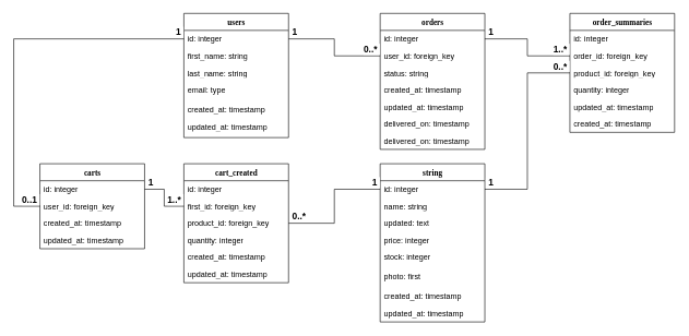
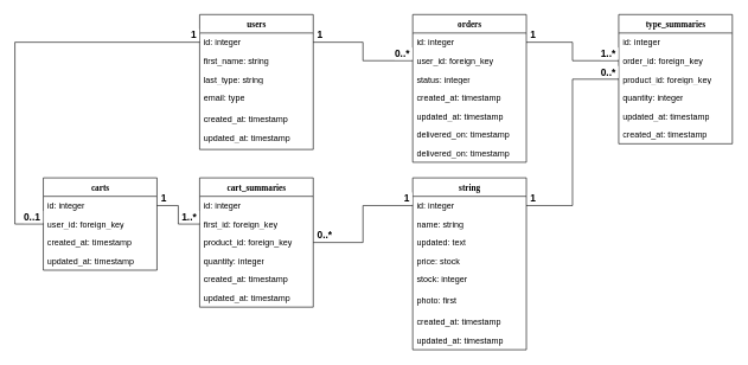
  <mxCell id="0" />
  <mxCell id="1" parent="0" />
  <mxCell id="2" value="string" style="swimlane;html=1;fontStyle=1;align=center;verticalAlign=top;childLayout=stackLayout;horizontal=1;startSize=26;horizontalStack=0;resizeParent=1;resizeLast=0;collapsible=1;marginBottom=0;swimlaneFillColor=#ffffff;rounded=0;shadow=0;comic=0;labelBackgroundColor=none;strokeWidth=1;fillColor=none;fontFamily=Verdana;fontSize=12" vertex="1" parent="1"><mxGeometry x="580" y="250" width="160" height="242" as="geometry" /></mxCell>
  <mxCell id="3" value="id: integer" style="text;html=1;strokeColor=none;fillColor=none;align=left;verticalAlign=top;spacingLeft=4;spacingRight=4;whiteSpace=wrap;overflow=hidden;rotatable=0;points=[[0,0.5],[1,0.5]];portConstraint=eastwest;" vertex="1" parent="2"><mxGeometry y="26" width="160" height="26" as="geometry" /></mxCell>
  <mxCell id="4" value="name: string" style="text;html=1;strokeColor=none;fillColor=none;align=left;verticalAlign=top;spacingLeft=4;spacingRight=4;whiteSpace=wrap;overflow=hidden;rotatable=0;points=[[0,0.5],[1,0.5]];portConstraint=eastwest;" vertex="1" parent="2"><mxGeometry y="52" width="160" height="26" as="geometry" /></mxCell>
  <mxCell id="5" value="updated: text" style="text;html=1;strokeColor=none;fillColor=none;align=left;verticalAlign=top;spacingLeft=4;spacingRight=4;whiteSpace=wrap;overflow=hidden;rotatable=0;points=[[0,0.5],[1,0.5]];portConstraint=eastwest;" vertex="1" parent="2"><mxGeometry y="78" width="160" height="26" as="geometry" /></mxCell>
- <mxCell id="6" value="price: integer" style="text;html=1;strokeColor=none;fillColor=none;align=left;verticalAlign=top;spacingLeft=4;spacingRight=4;whiteSpace=wrap;overflow=hidden;rotatable=0;points=[[0,0.5],[1,0.5]];portConstraint=eastwest;" vertex="1" parent="2"><mxGeometry y="104" width="160" height="26" as="geometry" /></mxCell>
+ <mxCell id="6" value="price: stock" style="text;html=1;strokeColor=none;fillColor=none;align=left;verticalAlign=top;spacingLeft=4;spacingRight=4;whiteSpace=wrap;overflow=hidden;rotatable=0;points=[[0,0.5],[1,0.5]];portConstraint=eastwest;" vertex="1" parent="2"><mxGeometry y="104" width="160" height="26" as="geometry" /></mxCell>
  <mxCell id="7" value="stock: integer" style="text;html=1;strokeColor=none;fillColor=none;align=left;verticalAlign=top;spacingLeft=4;spacingRight=4;whiteSpace=wrap;overflow=hidden;rotatable=0;points=[[0,0.5],[1,0.5]];portConstraint=eastwest;" vertex="1" parent="2"><mxGeometry y="130" width="160" height="30" as="geometry" /></mxCell>
  <mxCell id="8" value="photo: first" style="text;html=1;strokeColor=none;fillColor=none;align=left;verticalAlign=top;spacingLeft=4;spacingRight=4;whiteSpace=wrap;overflow=hidden;rotatable=0;points=[[0,0.5],[1,0.5]];portConstraint=eastwest;" vertex="1" parent="2"><mxGeometry y="160" width="160" height="30" as="geometry" /></mxCell>
  <mxCell id="9" value="created_at: timestamp" style="text;html=1;strokeColor=none;fillColor=none;align=left;verticalAlign=top;spacingLeft=4;spacingRight=4;whiteSpace=wrap;overflow=hidden;rotatable=0;points=[[0,0.5],[1,0.5]];portConstraint=eastwest;" vertex="1" parent="2"><mxGeometry y="190" width="160" height="26" as="geometry" /></mxCell>
  <mxCell id="10" value="updated_at: timestamp" style="text;html=1;strokeColor=none;fillColor=none;align=left;verticalAlign=top;spacingLeft=4;spacingRight=4;whiteSpace=wrap;overflow=hidden;rotatable=0;points=[[0,0.5],[1,0.5]];portConstraint=eastwest;" vertex="1" parent="2"><mxGeometry y="216" width="160" height="26" as="geometry" /></mxCell>
  <mxCell id="11" value="users" style="swimlane;html=1;fontStyle=1;align=center;verticalAlign=top;childLayout=stackLayout;horizontal=1;startSize=26;horizontalStack=0;resizeParent=1;resizeLast=0;collapsible=1;marginBottom=0;swimlaneFillColor=#ffffff;rounded=0;shadow=0;comic=0;labelBackgroundColor=none;strokeWidth=1;fillColor=none;fontFamily=Verdana;fontSize=12" vertex="1" parent="1"><mxGeometry x="280" y="20" width="160" height="190" as="geometry" /></mxCell>
  <mxCell id="12" value="&lt;div&gt;id: integer&lt;br&gt;&lt;/div&gt;&lt;div&gt;&lt;br&gt;&lt;/div&gt;" style="text;html=1;strokeColor=none;fillColor=none;align=left;verticalAlign=top;spacingLeft=4;spacingRight=4;whiteSpace=wrap;overflow=hidden;rotatable=0;points=[[0,0.5],[1,0.5]];portConstraint=eastwest;" vertex="1" parent="11"><mxGeometry y="26" width="160" height="26" as="geometry" /></mxCell>
  <mxCell id="13" value="first_name: string" style="text;html=1;strokeColor=none;fillColor=none;align=left;verticalAlign=top;spacingLeft=4;spacingRight=4;whiteSpace=wrap;overflow=hidden;rotatable=0;points=[[0,0.5],[1,0.5]];portConstraint=eastwest;" vertex="1" parent="11"><mxGeometry y="52" width="160" height="26" as="geometry" /></mxCell>
- <mxCell id="14" value="last_name: string" style="text;html=1;strokeColor=none;fillColor=none;align=left;verticalAlign=top;spacingLeft=4;spacingRight=4;whiteSpace=wrap;overflow=hidden;rotatable=0;points=[[0,0.5],[1,0.5]];portConstraint=eastwest;" vertex="1" parent="11"><mxGeometry y="78" width="160" height="26" as="geometry" /></mxCell>
+ <mxCell id="14" value="last_type: string" style="text;html=1;strokeColor=none;fillColor=none;align=left;verticalAlign=top;spacingLeft=4;spacingRight=4;whiteSpace=wrap;overflow=hidden;rotatable=0;points=[[0,0.5],[1,0.5]];portConstraint=eastwest;" vertex="1" parent="11"><mxGeometry y="78" width="160" height="26" as="geometry" /></mxCell>
  <mxCell id="15" value="email: type" style="text;html=1;strokeColor=none;fillColor=none;align=left;verticalAlign=top;spacingLeft=4;spacingRight=4;whiteSpace=wrap;overflow=hidden;rotatable=0;points=[[0,0.5],[1,0.5]];portConstraint=eastwest;" vertex="1" parent="11"><mxGeometry y="104" width="160" height="26" as="geometry" /></mxCell>
  <mxCell id="16" value="+ method(type): type" style="text;html=1;strokeColor=none;fillColor=none;align=left;verticalAlign=top;spacingLeft=4;spacingRight=4;whiteSpace=wrap;overflow=hidden;rotatable=0;points=[[0,0.5],[1,0.5]];portConstraint=eastwest;" vertex="1" parent="11"><mxGeometry y="130" width="160" height="4" as="geometry" /></mxCell>
  <mxCell id="17" value="created_at: timestamp" style="text;html=1;strokeColor=none;fillColor=none;align=left;verticalAlign=top;spacingLeft=4;spacingRight=4;whiteSpace=wrap;overflow=hidden;rotatable=0;points=[[0,0.5],[1,0.5]];portConstraint=eastwest;" vertex="1" parent="11"><mxGeometry y="134" width="160" height="26" as="geometry" /></mxCell>
  <mxCell id="18" value="updated_at: timestamp" style="text;html=1;strokeColor=none;fillColor=none;align=left;verticalAlign=top;spacingLeft=4;spacingRight=4;whiteSpace=wrap;overflow=hidden;rotatable=0;points=[[0,0.5],[1,0.5]];portConstraint=eastwest;" vertex="1" parent="11"><mxGeometry y="160" width="160" height="26" as="geometry" /></mxCell>
  <mxCell id="19" value="orders" style="swimlane;html=1;fontStyle=1;align=center;verticalAlign=top;childLayout=stackLayout;horizontal=1;startSize=26;horizontalStack=0;resizeParent=1;resizeLast=0;collapsible=1;marginBottom=0;swimlaneFillColor=#ffffff;rounded=0;shadow=0;comic=0;labelBackgroundColor=none;strokeWidth=1;fillColor=none;fontFamily=Verdana;fontSize=12" vertex="1" parent="1"><mxGeometry x="580" y="20" width="160" height="208" as="geometry" /></mxCell>
  <mxCell id="20" value="id: integer" style="text;html=1;strokeColor=none;fillColor=none;align=left;verticalAlign=top;spacingLeft=4;spacingRight=4;whiteSpace=wrap;overflow=hidden;rotatable=0;points=[[0,0.5],[1,0.5]];portConstraint=eastwest;" vertex="1" parent="19"><mxGeometry y="26" width="160" height="26" as="geometry" /></mxCell>
  <mxCell id="21" value="user_id: foreign_key" style="text;html=1;strokeColor=none;fillColor=none;align=left;verticalAlign=top;spacingLeft=4;spacingRight=4;whiteSpace=wrap;overflow=hidden;rotatable=0;points=[[0,0.5],[1,0.5]];portConstraint=eastwest;" vertex="1" parent="19"><mxGeometry y="52" width="160" height="26" as="geometry" /></mxCell>
- <mxCell id="22" value="status: string" style="text;html=1;strokeColor=none;fillColor=none;align=left;verticalAlign=top;spacingLeft=4;spacingRight=4;whiteSpace=wrap;overflow=hidden;rotatable=0;points=[[0,0.5],[1,0.5]];portConstraint=eastwest;" vertex="1" parent="19"><mxGeometry y="78" width="160" height="26" as="geometry" /></mxCell>
+ <mxCell id="22" value="status: integer" style="text;html=1;strokeColor=none;fillColor=none;align=left;verticalAlign=top;spacingLeft=4;spacingRight=4;whiteSpace=wrap;overflow=hidden;rotatable=0;points=[[0,0.5],[1,0.5]];portConstraint=eastwest;" vertex="1" parent="19"><mxGeometry y="78" width="160" height="26" as="geometry" /></mxCell>
  <mxCell id="23" value="created_at: timestamp" style="text;html=1;strokeColor=none;fillColor=none;align=left;verticalAlign=top;spacingLeft=4;spacingRight=4;whiteSpace=wrap;overflow=hidden;rotatable=0;points=[[0,0.5],[1,0.5]];portConstraint=eastwest;" vertex="1" parent="19"><mxGeometry y="104" width="160" height="26" as="geometry" /></mxCell>
  <mxCell id="24" value="updated_at: timestamp" style="text;html=1;strokeColor=none;fillColor=none;align=left;verticalAlign=top;spacingLeft=4;spacingRight=4;whiteSpace=wrap;overflow=hidden;rotatable=0;points=[[0,0.5],[1,0.5]];portConstraint=eastwest;" vertex="1" parent="19"><mxGeometry y="130" width="160" height="26" as="geometry" /></mxCell>
  <mxCell id="25" value="delivered_on: timestamp" style="text;html=1;strokeColor=none;fillColor=none;align=left;verticalAlign=top;spacingLeft=4;spacingRight=4;whiteSpace=wrap;overflow=hidden;rotatable=0;points=[[0,0.5],[1,0.5]];portConstraint=eastwest;" vertex="1" parent="19"><mxGeometry y="156" width="160" height="26" as="geometry" /></mxCell>
  <mxCell id="26" value="delivered_on: timestamp" style="text;html=1;strokeColor=none;fillColor=none;align=left;verticalAlign=top;spacingLeft=4;spacingRight=4;whiteSpace=wrap;overflow=hidden;rotatable=0;points=[[0,0.5],[1,0.5]];portConstraint=eastwest;" vertex="1" parent="19"><mxGeometry y="182" width="160" height="26" as="geometry" /></mxCell>
- <mxCell id="27" value="order_summaries" style="swimlane;html=1;fontStyle=1;align=center;verticalAlign=top;childLayout=stackLayout;horizontal=1;startSize=26;horizontalStack=0;resizeParent=1;resizeLast=0;collapsible=1;marginBottom=0;swimlaneFillColor=#ffffff;rounded=0;shadow=0;comic=0;labelBackgroundColor=none;strokeWidth=1;fillColor=none;fontFamily=Verdana;fontSize=12" vertex="1" parent="1"><mxGeometry x="870" y="20" width="160" height="182" as="geometry" /></mxCell>
+ <mxCell id="27" value="type_summaries" style="swimlane;html=1;fontStyle=1;align=center;verticalAlign=top;childLayout=stackLayout;horizontal=1;startSize=26;horizontalStack=0;resizeParent=1;resizeLast=0;collapsible=1;marginBottom=0;swimlaneFillColor=#ffffff;rounded=0;shadow=0;comic=0;labelBackgroundColor=none;strokeWidth=1;fillColor=none;fontFamily=Verdana;fontSize=12" vertex="1" parent="1"><mxGeometry x="870" y="20" width="160" height="182" as="geometry" /></mxCell>
  <mxCell id="28" value="id: integer" style="text;html=1;strokeColor=none;fillColor=none;align=left;verticalAlign=top;spacingLeft=4;spacingRight=4;whiteSpace=wrap;overflow=hidden;rotatable=0;points=[[0,0.5],[1,0.5]];portConstraint=eastwest;" vertex="1" parent="27"><mxGeometry y="26" width="160" height="26" as="geometry" /></mxCell>
  <mxCell id="29" value="order_id: foreign_key" style="text;html=1;strokeColor=none;fillColor=none;align=left;verticalAlign=top;spacingLeft=4;spacingRight=4;whiteSpace=wrap;overflow=hidden;rotatable=0;points=[[0,0.5],[1,0.5]];portConstraint=eastwest;" vertex="1" parent="27"><mxGeometry y="52" width="160" height="26" as="geometry" /></mxCell>
  <mxCell id="30" value="product_id: foreign_key" style="text;html=1;strokeColor=none;fillColor=none;align=left;verticalAlign=top;spacingLeft=4;spacingRight=4;whiteSpace=wrap;overflow=hidden;rotatable=0;points=[[0,0.5],[1,0.5]];portConstraint=eastwest;" vertex="1" parent="27"><mxGeometry y="78" width="160" height="26" as="geometry" /></mxCell>
  <mxCell id="31" value="&lt;div&gt;quantity: integer&lt;/div&gt;&lt;div&gt;&lt;br&gt;&lt;/div&gt;&lt;div&gt;&lt;br&gt;&lt;/div&gt;" style="text;html=1;strokeColor=none;fillColor=none;align=left;verticalAlign=top;spacingLeft=4;spacingRight=4;whiteSpace=wrap;overflow=hidden;rotatable=0;points=[[0,0.5],[1,0.5]];portConstraint=eastwest;" vertex="1" parent="27"><mxGeometry y="104" width="160" height="26" as="geometry" /></mxCell>
  <mxCell id="32" value="updated_at: timestamp" style="text;html=1;strokeColor=none;fillColor=none;align=left;verticalAlign=top;spacingLeft=4;spacingRight=4;whiteSpace=wrap;overflow=hidden;rotatable=0;points=[[0,0.5],[1,0.5]];portConstraint=eastwest;" vertex="1" parent="27"><mxGeometry y="130" width="160" height="26" as="geometry" /></mxCell>
  <mxCell id="33" value="created_at: timestamp" style="text;html=1;strokeColor=none;fillColor=none;align=left;verticalAlign=top;spacingLeft=4;spacingRight=4;whiteSpace=wrap;overflow=hidden;rotatable=0;points=[[0,0.5],[1,0.5]];portConstraint=eastwest;" vertex="1" parent="27"><mxGeometry y="156" width="160" height="26" as="geometry" /></mxCell>
  <mxCell id="34" value="carts" style="swimlane;html=1;fontStyle=1;align=center;verticalAlign=top;childLayout=stackLayout;horizontal=1;startSize=26;horizontalStack=0;resizeParent=1;resizeLast=0;collapsible=1;marginBottom=0;swimlaneFillColor=#ffffff;rounded=0;shadow=0;comic=0;labelBackgroundColor=none;strokeWidth=1;fillColor=none;fontFamily=Verdana;fontSize=12" vertex="1" parent="1"><mxGeometry x="60" y="250" width="160" height="130" as="geometry" /></mxCell>
  <mxCell id="35" value="id: integer" style="text;html=1;strokeColor=none;fillColor=none;align=left;verticalAlign=top;spacingLeft=4;spacingRight=4;whiteSpace=wrap;overflow=hidden;rotatable=0;points=[[0,0.5],[1,0.5]];portConstraint=eastwest;" vertex="1" parent="34"><mxGeometry y="26" width="160" height="26" as="geometry" /></mxCell>
  <mxCell id="36" value="user_id: foreign_key" style="text;html=1;strokeColor=none;fillColor=none;align=left;verticalAlign=top;spacingLeft=4;spacingRight=4;whiteSpace=wrap;overflow=hidden;rotatable=0;points=[[0,0.5],[1,0.5]];portConstraint=eastwest;" vertex="1" parent="34"><mxGeometry y="52" width="160" height="26" as="geometry" /></mxCell>
  <mxCell id="37" value="created_at: timestamp" style="text;html=1;strokeColor=none;fillColor=none;align=left;verticalAlign=top;spacingLeft=4;spacingRight=4;whiteSpace=wrap;overflow=hidden;rotatable=0;points=[[0,0.5],[1,0.5]];portConstraint=eastwest;" vertex="1" parent="34"><mxGeometry y="78" width="160" height="26" as="geometry" /></mxCell>
  <mxCell id="38" value="updated_at: timestamp" style="text;html=1;strokeColor=none;fillColor=none;align=left;verticalAlign=top;spacingLeft=4;spacingRight=4;whiteSpace=wrap;overflow=hidden;rotatable=0;points=[[0,0.5],[1,0.5]];portConstraint=eastwest;" vertex="1" parent="34"><mxGeometry y="104" width="160" height="26" as="geometry" /></mxCell>
- <mxCell id="39" value="cart_created" style="swimlane;html=1;fontStyle=1;align=center;verticalAlign=top;childLayout=stackLayout;horizontal=1;startSize=26;horizontalStack=0;resizeParent=1;resizeLast=0;collapsible=1;marginBottom=0;swimlaneFillColor=#ffffff;rounded=0;shadow=0;comic=0;labelBackgroundColor=none;strokeWidth=1;fillColor=none;fontFamily=Verdana;fontSize=12" vertex="1" parent="1"><mxGeometry x="280" y="250" width="160" height="182" as="geometry" /></mxCell>
+ <mxCell id="39" value="cart_summaries" style="swimlane;html=1;fontStyle=1;align=center;verticalAlign=top;childLayout=stackLayout;horizontal=1;startSize=26;horizontalStack=0;resizeParent=1;resizeLast=0;collapsible=1;marginBottom=0;swimlaneFillColor=#ffffff;rounded=0;shadow=0;comic=0;labelBackgroundColor=none;strokeWidth=1;fillColor=none;fontFamily=Verdana;fontSize=12" vertex="1" parent="1"><mxGeometry x="280" y="250" width="160" height="182" as="geometry" /></mxCell>
  <mxCell id="40" value="id: integer" style="text;html=1;strokeColor=none;fillColor=none;align=left;verticalAlign=top;spacingLeft=4;spacingRight=4;whiteSpace=wrap;overflow=hidden;rotatable=0;points=[[0,0.5],[1,0.5]];portConstraint=eastwest;" vertex="1" parent="39"><mxGeometry y="26" width="160" height="26" as="geometry" /></mxCell>
  <mxCell id="41" value="first_id: foreign_key" style="text;html=1;strokeColor=none;fillColor=none;align=left;verticalAlign=top;spacingLeft=4;spacingRight=4;whiteSpace=wrap;overflow=hidden;rotatable=0;points=[[0,0.5],[1,0.5]];portConstraint=eastwest;" vertex="1" parent="39"><mxGeometry y="52" width="160" height="26" as="geometry" /></mxCell>
  <mxCell id="42" value="product_id: foreign_key" style="text;html=1;strokeColor=none;fillColor=none;align=left;verticalAlign=top;spacingLeft=4;spacingRight=4;whiteSpace=wrap;overflow=hidden;rotatable=0;points=[[0,0.5],[1,0.5]];portConstraint=eastwest;" vertex="1" parent="39"><mxGeometry y="78" width="160" height="26" as="geometry" /></mxCell>
  <mxCell id="43" value="&lt;div&gt;quantity: integer&lt;/div&gt;&lt;div&gt;&lt;br&gt;&lt;/div&gt;&lt;div&gt;&lt;br&gt;&lt;/div&gt;" style="text;html=1;strokeColor=none;fillColor=none;align=left;verticalAlign=top;spacingLeft=4;spacingRight=4;whiteSpace=wrap;overflow=hidden;rotatable=0;points=[[0,0.5],[1,0.5]];portConstraint=eastwest;" vertex="1" parent="39"><mxGeometry y="104" width="160" height="26" as="geometry" /></mxCell>
  <mxCell id="44" value="created_at: timestamp" style="text;html=1;strokeColor=none;fillColor=none;align=left;verticalAlign=top;spacingLeft=4;spacingRight=4;whiteSpace=wrap;overflow=hidden;rotatable=0;points=[[0,0.5],[1,0.5]];portConstraint=eastwest;" vertex="1" parent="39"><mxGeometry y="130" width="160" height="26" as="geometry" /></mxCell>
  <mxCell id="45" value="updated_at: timestamp" style="text;html=1;strokeColor=none;fillColor=none;align=left;verticalAlign=top;spacingLeft=4;spacingRight=4;whiteSpace=wrap;overflow=hidden;rotatable=0;points=[[0,0.5],[1,0.5]];portConstraint=eastwest;" vertex="1" parent="39"><mxGeometry y="156" width="160" height="26" as="geometry" /></mxCell>
  <mxCell id="46" value="" style="endArrow=none;html=1;rounded=0;exitX=0;exitY=0.5;exitDx=0;exitDy=0;entryX=1;entryY=0.5;entryDx=0;entryDy=0;edgeStyle=elbowEdgeStyle;startArrow=none;startFill=0;endFill=0;labelPosition=center;verticalLabelPosition=middle;align=center;verticalAlign=middle;" edge="1" parent="1" source="21" target="12"><mxGeometry relative="1" as="geometry"><mxPoint x="410" y="240" as="sourcePoint" /><mxPoint x="570" y="240" as="targetPoint" /></mxGeometry></mxCell>
  <mxCell id="47" value="0..*&amp;nbsp; " style="edgeLabel;resizable=0;html=1;align=right;verticalAlign=bottom;labelPosition=left;verticalLabelPosition=top;fontSize=14;fontStyle=1" connectable="0" vertex="1" parent="46"><mxGeometry x="-1" relative="1" as="geometry" /></mxCell>
  <mxCell id="48" value="&amp;nbsp;1" style="edgeLabel;resizable=0;html=1;align=left;verticalAlign=bottom;labelPosition=right;verticalLabelPosition=top;fontSize=14;fontStyle=1" connectable="0" vertex="1" parent="46"><mxGeometry x="1" relative="1" as="geometry" /></mxCell>
  <mxCell id="49" value="" style="endArrow=none;html=1;rounded=0;exitX=0;exitY=0.5;exitDx=0;exitDy=0;entryX=1;entryY=0.5;entryDx=0;entryDy=0;edgeStyle=elbowEdgeStyle;startArrow=none;startFill=0;endFill=0;labelPosition=center;verticalLabelPosition=middle;align=center;verticalAlign=middle;" edge="1" parent="1" source="29" target="20"><mxGeometry relative="1" as="geometry"><mxPoint x="890" y="16" as="sourcePoint" /><mxPoint x="750" y="-10" as="targetPoint" /></mxGeometry></mxCell>
  <mxCell id="50" value="1..*&amp;nbsp; " style="edgeLabel;resizable=0;html=1;align=right;verticalAlign=bottom;labelPosition=left;verticalLabelPosition=top;fontSize=14;fontStyle=1" connectable="0" vertex="1" parent="49"><mxGeometry x="-1" relative="1" as="geometry" /></mxCell>
  <mxCell id="51" value="&amp;nbsp;1" style="edgeLabel;resizable=0;html=1;align=left;verticalAlign=bottom;labelPosition=right;verticalLabelPosition=top;fontSize=14;fontStyle=1" connectable="0" vertex="1" parent="49"><mxGeometry x="1" relative="1" as="geometry" /></mxCell>
  <mxCell id="52" value="" style="endArrow=none;html=1;rounded=0;exitX=0;exitY=0.5;exitDx=0;exitDy=0;entryX=1;entryY=0.5;entryDx=0;entryDy=0;edgeStyle=elbowEdgeStyle;startArrow=none;startFill=0;endFill=0;labelPosition=center;verticalLabelPosition=middle;align=center;verticalAlign=middle;" edge="1" parent="1" source="30" target="3"><mxGeometry relative="1" as="geometry"><mxPoint x="900" y="276" as="sourcePoint" /><mxPoint x="770" y="250" as="targetPoint" /></mxGeometry></mxCell>
  <mxCell id="53" value="0..*&amp;nbsp; " style="edgeLabel;resizable=0;html=1;align=right;verticalAlign=bottom;labelPosition=left;verticalLabelPosition=top;fontSize=14;fontStyle=1" connectable="0" vertex="1" parent="52"><mxGeometry x="-1" relative="1" as="geometry" /></mxCell>
  <mxCell id="54" value="&amp;nbsp;1" style="edgeLabel;resizable=0;html=1;align=left;verticalAlign=bottom;labelPosition=right;verticalLabelPosition=top;fontSize=14;fontStyle=1" connectable="0" vertex="1" parent="52"><mxGeometry x="1" relative="1" as="geometry" /></mxCell>
  <mxCell id="55" value="" style="endArrow=none;html=1;rounded=0;exitX=0;exitY=0.5;exitDx=0;exitDy=0;entryX=1;entryY=0.5;entryDx=0;entryDy=0;edgeStyle=elbowEdgeStyle;startArrow=none;startFill=0;endFill=0;labelPosition=center;verticalLabelPosition=middle;align=center;verticalAlign=middle;" edge="1" parent="1" source="3" target="42"><mxGeometry relative="1" as="geometry"><mxPoint x="920" y="276" as="sourcePoint" /><mxPoint x="790" y="454" as="targetPoint" /></mxGeometry></mxCell>
  <mxCell id="56" value="1&amp;nbsp; " style="edgeLabel;resizable=0;html=1;align=right;verticalAlign=bottom;labelPosition=left;verticalLabelPosition=top;fontSize=14;fontStyle=1" connectable="0" vertex="1" parent="55"><mxGeometry x="-1" relative="1" as="geometry" /></mxCell>
  <mxCell id="57" value="&amp;nbsp;0..*" style="edgeLabel;resizable=0;html=1;align=left;verticalAlign=bottom;labelPosition=right;verticalLabelPosition=top;fontSize=14;fontStyle=1" connectable="0" vertex="1" parent="55"><mxGeometry x="1" relative="1" as="geometry" /></mxCell>
  <mxCell id="58" value="" style="endArrow=none;html=1;rounded=0;exitX=0;exitY=0.5;exitDx=0;exitDy=0;entryX=1;entryY=0.5;entryDx=0;entryDy=0;edgeStyle=elbowEdgeStyle;startArrow=none;startFill=0;endFill=0;labelPosition=center;verticalLabelPosition=middle;align=center;verticalAlign=middle;" edge="1" parent="1" source="41" target="35"><mxGeometry relative="1" as="geometry"><mxPoint x="310" y="462" as="sourcePoint" /><mxPoint x="180" y="640" as="targetPoint" /></mxGeometry></mxCell>
  <mxCell id="59" value="1..*&amp;nbsp; " style="edgeLabel;resizable=0;html=1;align=right;verticalAlign=bottom;labelPosition=left;verticalLabelPosition=top;fontSize=14;fontStyle=1" connectable="0" vertex="1" parent="58"><mxGeometry x="-1" relative="1" as="geometry" /></mxCell>
  <mxCell id="60" value="&amp;nbsp;1" style="edgeLabel;resizable=0;html=1;align=left;verticalAlign=bottom;labelPosition=right;verticalLabelPosition=top;fontSize=14;fontStyle=1" connectable="0" vertex="1" parent="58"><mxGeometry x="1" relative="1" as="geometry" /></mxCell>
  <mxCell id="61" value="" style="endArrow=none;html=1;rounded=0;exitX=0;exitY=0.5;exitDx=0;exitDy=0;entryX=0;entryY=0.5;entryDx=0;entryDy=0;edgeStyle=elbowEdgeStyle;startArrow=none;startFill=0;endFill=0;labelPosition=center;verticalLabelPosition=middle;align=center;verticalAlign=middle;" edge="1" parent="1" source="12" target="36"><mxGeometry relative="1" as="geometry"><mxPoint x="170" y="85" as="sourcePoint" /><mxPoint x="30" y="137" as="targetPoint" /><Array as="points"><mxPoint x="20" y="180" /></Array></mxGeometry></mxCell>
  <mxCell id="62" value="1&amp;nbsp; " style="edgeLabel;resizable=0;html=1;align=right;verticalAlign=bottom;labelPosition=left;verticalLabelPosition=top;fontSize=14;fontStyle=1" connectable="0" vertex="1" parent="61"><mxGeometry x="-1" relative="1" as="geometry" /></mxCell>
  <mxCell id="63" value="0..1&amp;nbsp; " style="edgeLabel;resizable=0;html=1;align=right;verticalAlign=bottom;labelPosition=left;verticalLabelPosition=top;fontSize=14;fontStyle=1" connectable="0" vertex="1" parent="61"><mxGeometry x="1" relative="1" as="geometry" /></mxCell>
